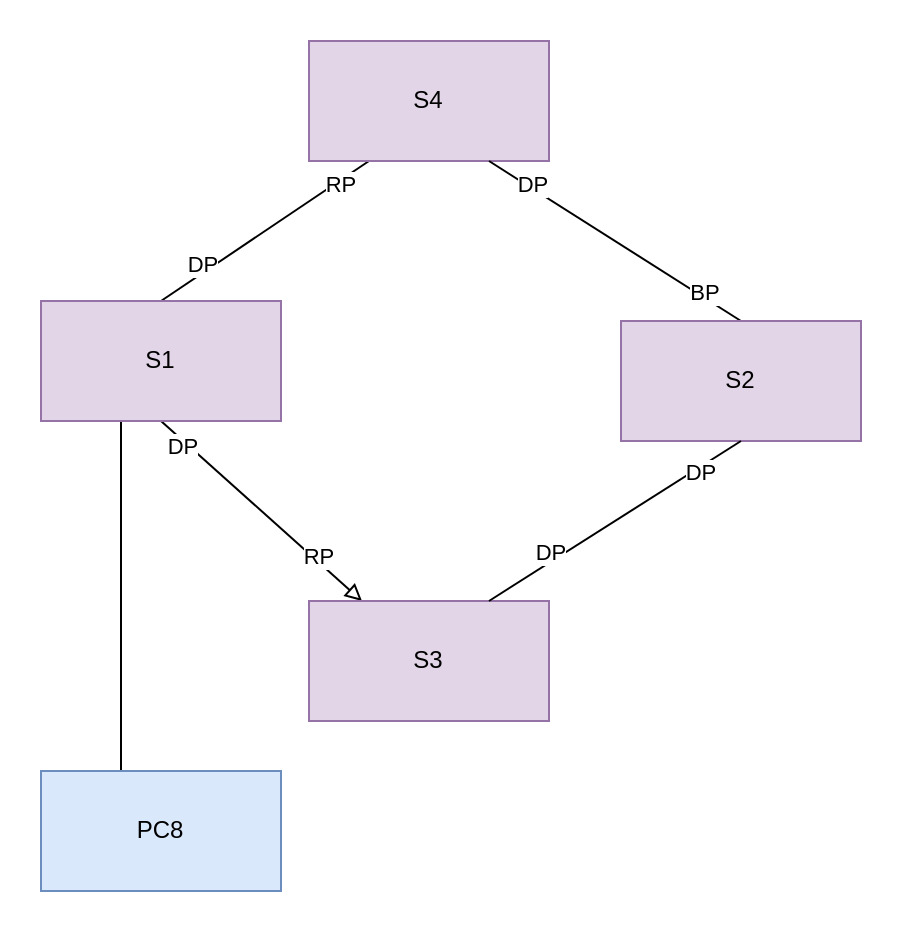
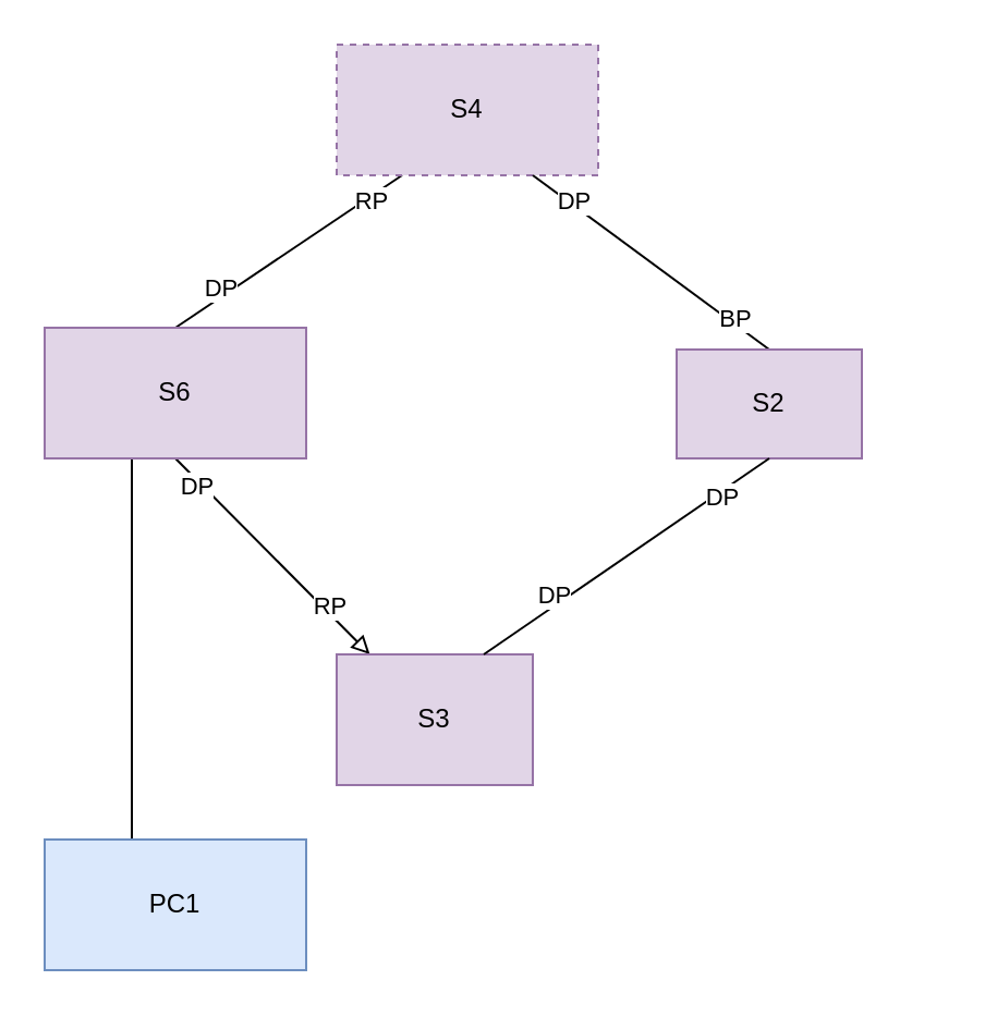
  <mxCell id="0" />
  <mxCell id="1" parent="0" />
  <mxCell id="2" style="rounded=0;orthogonalLoop=1;jettySize=auto;html=1;exitX=0.5;exitY=1;exitDx=0;exitDy=0;endArrow=block;endFill=0;" edge="1" parent="1" source="9" target="10"><mxGeometry relative="1" as="geometry" /></mxCell>
  <mxCell id="3" value="DP" style="edgeLabel;html=1;align=center;verticalAlign=middle;resizable=0;points=[];" vertex="1" connectable="0" parent="2"><mxGeometry x="-0.761" y="-2" relative="1" as="geometry"><mxPoint as="offset" /></mxGeometry></mxCell>
  <mxCell id="4" value="RP" style="edgeLabel;html=1;align=center;verticalAlign=middle;resizable=0;points=[];" vertex="1" connectable="0" parent="2"><mxGeometry x="0.533" y="3" relative="1" as="geometry"><mxPoint y="1" as="offset" /></mxGeometry></mxCell>
  <mxCell id="5" style="rounded=0;orthogonalLoop=1;jettySize=auto;html=1;exitX=0.5;exitY=0;exitDx=0;exitDy=0;entryX=0.25;entryY=1;entryDx=0;entryDy=0;endArrow=none;endFill=0;" edge="1" parent="1" source="9" target="11"><mxGeometry relative="1" as="geometry" /></mxCell>
  <mxCell id="6" value="DP" style="edgeLabel;html=1;align=center;verticalAlign=middle;resizable=0;points=[];" vertex="1" connectable="0" parent="5"><mxGeometry x="-0.555" y="4" relative="1" as="geometry"><mxPoint as="offset" /></mxGeometry></mxCell>
  <mxCell id="7" value="RP" style="edgeLabel;html=1;align=center;verticalAlign=middle;resizable=0;points=[];" vertex="1" connectable="0" parent="5"><mxGeometry x="0.706" y="-2" relative="1" as="geometry"><mxPoint as="offset" /></mxGeometry></mxCell>
  <mxCell id="8" style="edgeStyle=orthogonalEdgeStyle;rounded=0;orthogonalLoop=1;jettySize=auto;html=1;exitX=0.5;exitY=1;exitDx=0;exitDy=0;entryX=0.5;entryY=0;entryDx=0;entryDy=0;endArrow=none;endFill=0;" edge="1" parent="1"><mxGeometry relative="1" as="geometry"><mxPoint x="60" y="210" as="sourcePoint" /><mxPoint x="60" y="385" as="targetPoint" /></mxGeometry></mxCell>
- <mxCell id="9" value="S1" style="rounded=0;whiteSpace=wrap;html=1;fillColor=#e1d5e7;strokeColor=#9673a6;" vertex="1" parent="1"><mxGeometry x="20" y="150" width="120" height="60" as="geometry" /></mxCell>
- <mxCell id="10" value="S3" style="rounded=0;whiteSpace=wrap;html=1;fillColor=#e1d5e7;strokeColor=#9673a6;" vertex="1" parent="1"><mxGeometry x="154" y="300" width="120" height="60" as="geometry" /></mxCell>
- <mxCell id="11" value="S4" style="rounded=0;whiteSpace=wrap;html=1;fillColor=#e1d5e7;strokeColor=#9673a6;" vertex="1" parent="1"><mxGeometry x="154" y="20" width="120" height="60" as="geometry" /></mxCell>
+ <mxCell id="9" value="S6" style="rounded=0;whiteSpace=wrap;html=1;fillColor=#e1d5e7;strokeColor=#9673a6;" vertex="1" parent="1"><mxGeometry x="20" y="150" width="120" height="60" as="geometry" /></mxCell>
+ <mxCell id="10" value="S3" style="rounded=0;whiteSpace=wrap;html=1;fillColor=#e1d5e7;strokeColor=#9673a6;" vertex="1" parent="1"><mxGeometry x="154" y="300" width="90" height="60" as="geometry" /></mxCell>
+ <mxCell id="11" value="S4" style="rounded=0;whiteSpace=wrap;html=1;fillColor=#e1d5e7;strokeColor=#9673a6;dashed=1;" vertex="1" parent="1"><mxGeometry x="154" y="20" width="120" height="60" as="geometry" /></mxCell>
  <mxCell id="12" style="rounded=0;orthogonalLoop=1;jettySize=auto;html=1;exitX=0.5;exitY=0;exitDx=0;exitDy=0;entryX=0.75;entryY=1;entryDx=0;entryDy=0;endArrow=none;endFill=0;" edge="1" parent="1" source="15" target="11"><mxGeometry relative="1" as="geometry" /></mxCell>
  <mxCell id="13" value="BP" style="edgeLabel;html=1;align=center;verticalAlign=middle;resizable=0;points=[];" vertex="1" connectable="0" parent="12"><mxGeometry x="-0.694" y="-2" relative="1" as="geometry"><mxPoint as="offset" /></mxGeometry></mxCell>
  <mxCell id="14" value="DP" style="edgeLabel;html=1;align=center;verticalAlign=middle;resizable=0;points=[];" vertex="1" connectable="0" parent="12"><mxGeometry x="0.666" y="-2" relative="1" as="geometry"><mxPoint x="-1" as="offset" /></mxGeometry></mxCell>
- <mxCell id="15" value="S2" style="rounded=0;whiteSpace=wrap;html=1;fillColor=#e1d5e7;strokeColor=#9673a6;" vertex="1" parent="1"><mxGeometry x="310" y="160" width="120" height="60" as="geometry" /></mxCell>
+ <mxCell id="15" value="S2" style="rounded=0;whiteSpace=wrap;html=1;fillColor=#e1d5e7;strokeColor=#9673a6;" vertex="1" parent="1"><mxGeometry x="310" y="160" width="85" height="50" as="geometry" /></mxCell>
  <mxCell id="16" style="rounded=0;orthogonalLoop=1;jettySize=auto;html=1;exitX=0.5;exitY=1;exitDx=0;exitDy=0;endArrow=none;endFill=0;entryX=0.75;entryY=0;entryDx=0;entryDy=0;" edge="1" parent="1" source="15" target="10"><mxGeometry relative="1" as="geometry"><mxPoint x="340" y="240" as="sourcePoint" /><mxPoint x="441" y="330" as="targetPoint" /></mxGeometry></mxCell>
  <mxCell id="17" value="DP" style="edgeLabel;html=1;align=center;verticalAlign=middle;resizable=0;points=[];" vertex="1" connectable="0" parent="16"><mxGeometry x="0.478" y="-4" relative="1" as="geometry"><mxPoint as="offset" /></mxGeometry></mxCell>
  <mxCell id="18" value="DP" style="edgeLabel;html=1;align=center;verticalAlign=middle;resizable=0;points=[];" vertex="1" connectable="0" parent="16"><mxGeometry x="-0.646" y="2" relative="1" as="geometry"><mxPoint as="offset" /></mxGeometry></mxCell>
- <mxCell id="19" value="PC8" style="rounded=0;whiteSpace=wrap;html=1;fillColor=#dae8fc;strokeColor=#6c8ebf;" vertex="1" parent="1"><mxGeometry x="20" y="385" width="120" height="60" as="geometry" /></mxCell>
+ <mxCell id="19" value="PC1" style="rounded=0;whiteSpace=wrap;html=1;fillColor=#dae8fc;strokeColor=#6c8ebf;" vertex="1" parent="1"><mxGeometry x="20" y="385" width="120" height="60" as="geometry" /></mxCell>
